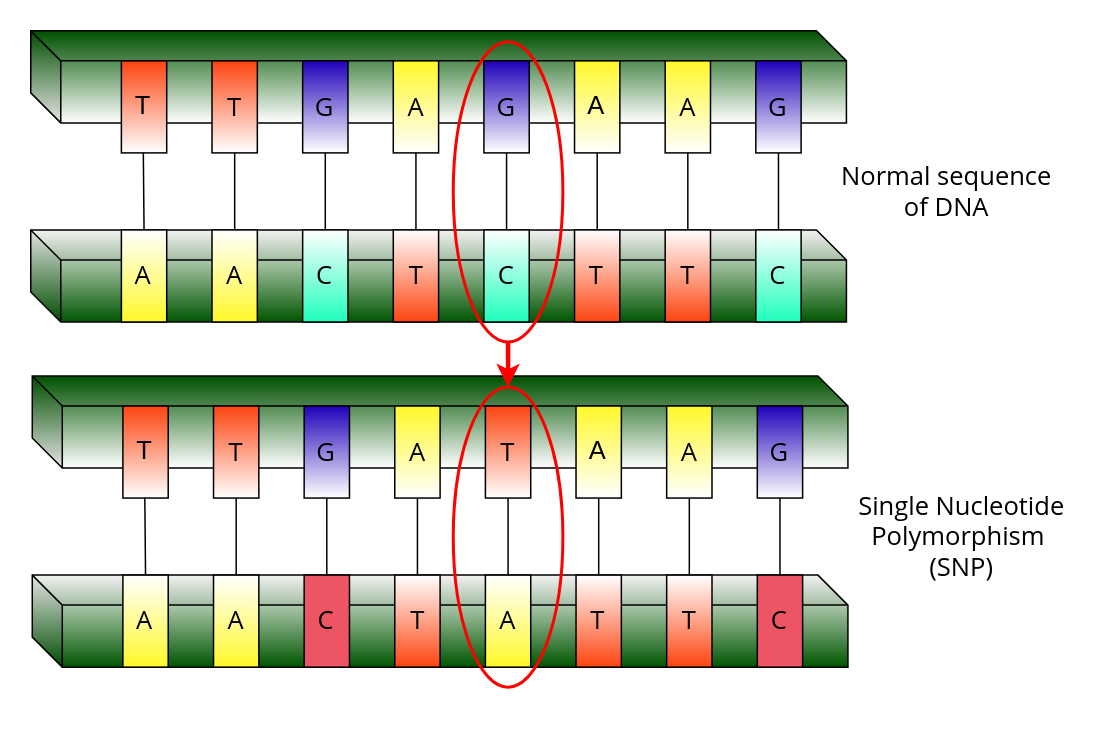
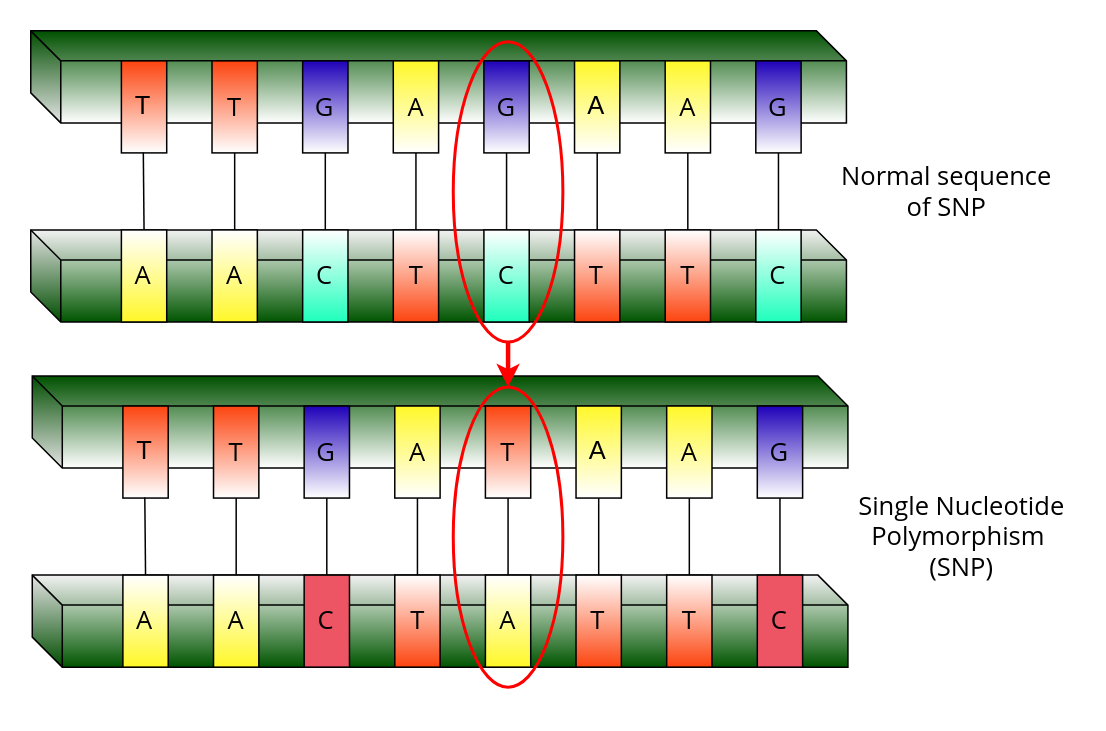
  <mxCell id="0" />
  <mxCell id="1" parent="0" />
  <mxCell id="2" value="" style="group" parent="1" vertex="1" connectable="0"><mxGeometry x="20" y="20" width="689.997" height="214.67" as="geometry" /></mxCell>
  <mxCell id="3" value="" style="shape=cube;whiteSpace=wrap;html=1;boundedLbl=1;backgroundOutline=1;darkOpacity=0.05;darkOpacity2=0.1;size=20;fillColor=#005500;gradientColor=#ffffff;gradientDirection=north;" parent="2" vertex="1"><mxGeometry y="132.67" width="543.529" height="61.333" as="geometry" /></mxCell>
- <mxCell id="4" value="&lt;font face=&quot;Open Sans&quot;&gt;&lt;span style=&quot;font-size: 17px&quot;&gt;Normal sequence&lt;br&gt;of DNA&lt;br&gt;&lt;/span&gt;&lt;/font&gt;" style="text;html=1;align=center;verticalAlign=middle;resizable=0;points=[];autosize=1;strokeColor=none;fontSize=11;" parent="2" vertex="1"><mxGeometry x="529.997" y="87.337" width="160" height="40" as="geometry" /></mxCell>
+ <mxCell id="4" value="&lt;font face=&quot;Open Sans&quot;&gt;&lt;span style=&quot;font-size: 17px&quot;&gt;Normal sequence&lt;br&gt;of SNP&lt;br&gt;&lt;/span&gt;&lt;/font&gt;" style="text;html=1;align=center;verticalAlign=middle;resizable=0;points=[];autosize=1;strokeColor=none;fontSize=11;" parent="2" vertex="1"><mxGeometry x="529.997" y="87.337" width="160" height="40" as="geometry" /></mxCell>
  <mxCell id="5" value="" style="shape=cube;whiteSpace=wrap;html=1;boundedLbl=1;backgroundOutline=1;darkOpacity=0.05;darkOpacity2=0.1;size=20;fillColor=#005500;gradientColor=#ffffff;" parent="2" vertex="1"><mxGeometry width="543.529" height="61.333" as="geometry" /></mxCell>
  <mxCell id="6" value="&lt;font style=&quot;font-size: 17px&quot;&gt;T&lt;/font&gt;" style="rounded=0;whiteSpace=wrap;html=1;fillColor=#FC440F;gradientColor=#ffffff;" parent="2" vertex="1"><mxGeometry x="60.392" y="19.997" width="30.196" height="61.333" as="geometry" /></mxCell>
  <mxCell id="7" value="&lt;font style=&quot;font-size: 17px&quot; face=&quot;Open Sans&quot; data-font-src=&quot;https://fonts.googleapis.com/css?family=Open+Sans&quot;&gt;A&lt;/font&gt;" style="rounded=0;whiteSpace=wrap;html=1;fillColor=#FFF829;gradientColor=#ffffff;gradientDirection=north;" parent="2" vertex="1"><mxGeometry x="60.392" y="132.667" width="30.196" height="61.333" as="geometry" /></mxCell>
  <mxCell id="8" style="edgeStyle=orthogonalEdgeStyle;rounded=0;orthogonalLoop=1;jettySize=auto;html=1;entryX=0.5;entryY=0;entryDx=0;entryDy=0;endArrow=none;endFill=0;" parent="2" target="7" edge="1"><mxGeometry y="10" as="geometry"><mxPoint x="75" y="81" as="sourcePoint" /></mxGeometry></mxCell>
  <mxCell id="9" value="&lt;font style=&quot;font-size: 17px&quot; data-font-src=&quot;https://fonts.googleapis.com/css?family=Open+Sans&quot; face=&quot;Open Sans&quot;&gt;T&lt;/font&gt;" style="rounded=0;whiteSpace=wrap;html=1;fillColor=#FC440F;gradientColor=#ffffff;" parent="2" vertex="1"><mxGeometry x="120.784" y="19.997" width="30.196" height="61.333" as="geometry" /></mxCell>
  <mxCell id="10" value="&lt;font style=&quot;font-size: 17px&quot; face=&quot;Open Sans&quot; data-font-src=&quot;https://fonts.googleapis.com/css?family=Open+Sans&quot;&gt;A&lt;/font&gt;" style="rounded=0;whiteSpace=wrap;html=1;fillColor=#FFF829;gradientColor=#ffffff;gradientDirection=north;" parent="2" vertex="1"><mxGeometry x="120.784" y="132.667" width="30.196" height="61.333" as="geometry" /></mxCell>
  <mxCell id="11" style="edgeStyle=orthogonalEdgeStyle;rounded=0;orthogonalLoop=1;jettySize=auto;html=1;exitX=0.5;exitY=1;exitDx=0;exitDy=0;entryX=0.5;entryY=0;entryDx=0;entryDy=0;endArrow=none;endFill=0;" parent="2" source="9" target="10" edge="1"><mxGeometry y="10" as="geometry" /></mxCell>
  <mxCell id="12" value="&lt;font data-font-src=&quot;https://fonts.googleapis.com/css?family=Open+Sans&quot; style=&quot;font-size: 17px&quot; face=&quot;Open Sans&quot;&gt;G&lt;/font&gt;" style="rounded=0;whiteSpace=wrap;html=1;fillColor=#1F01B9;gradientColor=#ffffff;" parent="2" vertex="1"><mxGeometry x="181.176" y="19.997" width="30.196" height="61.333" as="geometry" /></mxCell>
  <mxCell id="13" style="edgeStyle=orthogonalEdgeStyle;rounded=0;orthogonalLoop=1;jettySize=auto;html=1;exitX=0.5;exitY=0;exitDx=0;exitDy=0;entryX=0.5;entryY=1;entryDx=0;entryDy=0;endArrow=none;endFill=0;" parent="2" source="14" target="12" edge="1"><mxGeometry y="10" as="geometry" /></mxCell>
  <mxCell id="14" value="&lt;font style=&quot;font-size: 17px&quot; face=&quot;Open Sans&quot; data-font-src=&quot;https://fonts.googleapis.com/css?family=Open+Sans&quot;&gt;C&lt;/font&gt;" style="rounded=0;whiteSpace=wrap;html=1;fillColor=#1EFFBC;gradientColor=#ffffff;gradientDirection=north;" parent="2" vertex="1"><mxGeometry x="181.176" y="132.667" width="30.196" height="61.333" as="geometry" /></mxCell>
  <mxCell id="15" value="&lt;font style=&quot;font-size: 17px&quot; face=&quot;Open Sans&quot; data-font-src=&quot;https://fonts.googleapis.com/css?family=Open+Sans&quot;&gt;A&lt;/font&gt;" style="rounded=0;whiteSpace=wrap;html=1;fillColor=#FFF829;gradientColor=#ffffff;" parent="2" vertex="1"><mxGeometry x="241.569" y="19.997" width="30.196" height="61.333" as="geometry" /></mxCell>
  <mxCell id="16" style="edgeStyle=orthogonalEdgeStyle;rounded=0;orthogonalLoop=1;jettySize=auto;html=1;exitX=0.5;exitY=0;exitDx=0;exitDy=0;entryX=0.5;entryY=1;entryDx=0;entryDy=0;endArrow=none;endFill=0;" parent="2" source="17" target="15" edge="1"><mxGeometry y="10" as="geometry" /></mxCell>
  <mxCell id="17" value="&lt;font style=&quot;font-size: 17px&quot; face=&quot;Open Sans&quot; data-font-src=&quot;https://fonts.googleapis.com/css?family=Open+Sans&quot;&gt;T&lt;/font&gt;" style="rounded=0;whiteSpace=wrap;html=1;fillColor=#FC440F;gradientColor=#ffffff;gradientDirection=north;" parent="2" vertex="1"><mxGeometry x="241.569" y="132.667" width="30.196" height="61.333" as="geometry" /></mxCell>
  <mxCell id="18" value="&lt;font style=&quot;font-size: 17px&quot; face=&quot;Open Sans&quot; data-font-src=&quot;https://fonts.googleapis.com/css?family=Open+Sans&quot;&gt;G&lt;/font&gt;" style="rounded=0;whiteSpace=wrap;html=1;fillColor=#1F01B9;gradientColor=#ffffff;" parent="2" vertex="1"><mxGeometry x="301.961" y="19.997" width="30.196" height="61.333" as="geometry" /></mxCell>
  <mxCell id="19" style="edgeStyle=orthogonalEdgeStyle;rounded=0;orthogonalLoop=1;jettySize=auto;html=1;exitX=0.5;exitY=0;exitDx=0;exitDy=0;entryX=0.5;entryY=1;entryDx=0;entryDy=0;endArrow=none;endFill=0;" parent="2" source="20" target="18" edge="1"><mxGeometry y="10" as="geometry" /></mxCell>
  <mxCell id="20" value="&lt;font style=&quot;font-size: 17px&quot; face=&quot;Open Sans&quot; data-font-src=&quot;https://fonts.googleapis.com/css?family=Open+Sans&quot;&gt;C&lt;/font&gt;" style="rounded=0;whiteSpace=wrap;html=1;fillColor=#1EFFBC;gradientColor=#ffffff;gradientDirection=north;" parent="2" vertex="1"><mxGeometry x="301.961" y="132.667" width="30.196" height="61.333" as="geometry" /></mxCell>
  <mxCell id="21" value="&lt;font style=&quot;font-size: 17px&quot;&gt;A&lt;/font&gt;" style="rounded=0;whiteSpace=wrap;html=1;fillColor=#FFF829;gradientColor=#ffffff;" parent="2" vertex="1"><mxGeometry x="362.353" y="19.997" width="30.196" height="61.333" as="geometry" /></mxCell>
  <mxCell id="22" style="edgeStyle=orthogonalEdgeStyle;rounded=0;orthogonalLoop=1;jettySize=auto;html=1;exitX=0.5;exitY=0;exitDx=0;exitDy=0;entryX=0.5;entryY=1;entryDx=0;entryDy=0;endArrow=none;endFill=0;" parent="2" source="23" target="21" edge="1"><mxGeometry y="10" as="geometry" /></mxCell>
  <mxCell id="23" value="&lt;font style=&quot;font-size: 17px&quot; face=&quot;Open Sans&quot; data-font-src=&quot;https://fonts.googleapis.com/css?family=Open+Sans&quot;&gt;T&lt;/font&gt;" style="rounded=0;whiteSpace=wrap;html=1;fillColor=#FC440F;gradientColor=#ffffff;gradientDirection=north;" parent="2" vertex="1"><mxGeometry x="362.353" y="132.667" width="30.196" height="61.333" as="geometry" /></mxCell>
  <mxCell id="24" value="&lt;font style=&quot;font-size: 17px&quot; face=&quot;Open Sans&quot; data-font-src=&quot;https://fonts.googleapis.com/css?family=Open+Sans&quot;&gt;A&lt;/font&gt;" style="rounded=0;whiteSpace=wrap;html=1;fillColor=#FFF829;gradientColor=#ffffff;" parent="2" vertex="1"><mxGeometry x="422.745" y="19.997" width="30.196" height="61.333" as="geometry" /></mxCell>
  <mxCell id="25" style="edgeStyle=orthogonalEdgeStyle;rounded=0;orthogonalLoop=1;jettySize=auto;html=1;exitX=0.5;exitY=0;exitDx=0;exitDy=0;entryX=0.5;entryY=1;entryDx=0;entryDy=0;endArrow=none;endFill=0;" parent="2" source="26" target="24" edge="1"><mxGeometry y="10" as="geometry" /></mxCell>
  <mxCell id="26" value="&lt;font style=&quot;font-size: 17px&quot; face=&quot;Open Sans&quot; data-font-src=&quot;https://fonts.googleapis.com/css?family=Open+Sans&quot;&gt;T&lt;/font&gt;" style="rounded=0;whiteSpace=wrap;html=1;fillColor=#FC440F;gradientColor=#ffffff;gradientDirection=north;" parent="2" vertex="1"><mxGeometry x="422.745" y="132.667" width="30.196" height="61.333" as="geometry" /></mxCell>
  <mxCell id="27" value="&lt;font style=&quot;font-size: 17px&quot; face=&quot;Open Sans&quot; data-font-src=&quot;https://fonts.googleapis.com/css?family=Open+Sans&quot;&gt;G&lt;/font&gt;" style="rounded=0;whiteSpace=wrap;html=1;fillColor=#1F01B9;gradientColor=#ffffff;" parent="2" vertex="1"><mxGeometry x="483.137" y="19.997" width="30.196" height="61.333" as="geometry" /></mxCell>
  <mxCell id="28" style="edgeStyle=orthogonalEdgeStyle;rounded=0;orthogonalLoop=1;jettySize=auto;html=1;exitX=0.5;exitY=0;exitDx=0;exitDy=0;entryX=0.5;entryY=1;entryDx=0;entryDy=0;endArrow=none;endFill=0;" parent="2" source="29" target="27" edge="1"><mxGeometry y="10" as="geometry" /></mxCell>
  <mxCell id="29" value="&lt;font style=&quot;font-size: 17px&quot; face=&quot;Open Sans&quot; data-font-src=&quot;https://fonts.googleapis.com/css?family=Open+Sans&quot;&gt;C&lt;/font&gt;" style="rounded=0;whiteSpace=wrap;html=1;fillColor=#1EFFBC;gradientColor=#ffffff;gradientDirection=north;" parent="2" vertex="1"><mxGeometry x="483.137" y="132.667" width="30.196" height="61.333" as="geometry" /></mxCell>
  <mxCell id="30" value="" style="ellipse;whiteSpace=wrap;html=1;strokeWidth=2;fillColor=none;strokeColor=#FF0000;" parent="2" vertex="1"><mxGeometry x="281.53" y="7.33" width="73.06" height="200" as="geometry" /></mxCell>
  <mxCell id="31" value="" style="group" parent="1" vertex="1" connectable="0"><mxGeometry x="21" y="250" width="674.997" height="214.67" as="geometry" /></mxCell>
  <mxCell id="32" value="" style="shape=cube;whiteSpace=wrap;html=1;boundedLbl=1;backgroundOutline=1;darkOpacity=0.05;darkOpacity2=0.1;size=20;fillColor=#005500;gradientColor=#ffffff;gradientDirection=north;" parent="31" vertex="1"><mxGeometry y="132.67" width="543.529" height="61.333" as="geometry" /></mxCell>
  <mxCell id="33" value="" style="shape=cube;whiteSpace=wrap;html=1;boundedLbl=1;backgroundOutline=1;darkOpacity=0.05;darkOpacity2=0.1;size=20;fillColor=#005500;gradientColor=#ffffff;" parent="31" vertex="1"><mxGeometry width="543.529" height="61.333" as="geometry" /></mxCell>
  <mxCell id="34" value="&lt;font style=&quot;font-size: 17px&quot;&gt;T&lt;/font&gt;" style="rounded=0;whiteSpace=wrap;html=1;fillColor=#FC440F;gradientColor=#ffffff;" parent="31" vertex="1"><mxGeometry x="60.392" y="19.997" width="30.196" height="61.333" as="geometry" /></mxCell>
  <mxCell id="35" value="&lt;font style=&quot;font-size: 17px&quot; face=&quot;Open Sans&quot; data-font-src=&quot;https://fonts.googleapis.com/css?family=Open+Sans&quot;&gt;A&lt;/font&gt;" style="rounded=0;whiteSpace=wrap;html=1;fillColor=#FFF829;gradientColor=#ffffff;gradientDirection=north;" parent="31" vertex="1"><mxGeometry x="60.392" y="132.667" width="30.196" height="61.333" as="geometry" /></mxCell>
  <mxCell id="36" style="edgeStyle=orthogonalEdgeStyle;rounded=0;orthogonalLoop=1;jettySize=auto;html=1;entryX=0.5;entryY=0;entryDx=0;entryDy=0;endArrow=none;endFill=0;" parent="31" target="35" edge="1"><mxGeometry y="10" as="geometry"><mxPoint x="75" y="81" as="sourcePoint" /></mxGeometry></mxCell>
  <mxCell id="37" value="&lt;font style=&quot;font-size: 17px&quot; data-font-src=&quot;https://fonts.googleapis.com/css?family=Open+Sans&quot; face=&quot;Open Sans&quot;&gt;T&lt;/font&gt;" style="rounded=0;whiteSpace=wrap;html=1;fillColor=#FC440F;gradientColor=#ffffff;" parent="31" vertex="1"><mxGeometry x="120.784" y="19.997" width="30.196" height="61.333" as="geometry" /></mxCell>
  <mxCell id="38" value="&lt;font style=&quot;font-size: 17px&quot; face=&quot;Open Sans&quot; data-font-src=&quot;https://fonts.googleapis.com/css?family=Open+Sans&quot;&gt;A&lt;/font&gt;" style="rounded=0;whiteSpace=wrap;html=1;fillColor=#FFF829;gradientColor=#ffffff;gradientDirection=north;" parent="31" vertex="1"><mxGeometry x="120.784" y="132.667" width="30.196" height="61.333" as="geometry" /></mxCell>
  <mxCell id="39" style="edgeStyle=orthogonalEdgeStyle;rounded=0;orthogonalLoop=1;jettySize=auto;html=1;exitX=0.5;exitY=1;exitDx=0;exitDy=0;entryX=0.5;entryY=0;entryDx=0;entryDy=0;endArrow=none;endFill=0;" parent="31" source="37" target="38" edge="1"><mxGeometry y="10" as="geometry" /></mxCell>
  <mxCell id="40" value="&lt;font data-font-src=&quot;https://fonts.googleapis.com/css?family=Open+Sans&quot; style=&quot;font-size: 17px&quot; face=&quot;Open Sans&quot;&gt;G&lt;/font&gt;" style="rounded=0;whiteSpace=wrap;html=1;fillColor=#1F01B9;gradientColor=#ffffff;" parent="31" vertex="1"><mxGeometry x="181.176" y="19.997" width="30.196" height="61.333" as="geometry" /></mxCell>
  <mxCell id="41" style="edgeStyle=orthogonalEdgeStyle;rounded=0;orthogonalLoop=1;jettySize=auto;html=1;exitX=0.5;exitY=0;exitDx=0;exitDy=0;entryX=0.5;entryY=1;entryDx=0;entryDy=0;endArrow=none;endFill=0;" parent="31" source="42" target="40" edge="1"><mxGeometry y="10" as="geometry" /></mxCell>
  <mxCell id="42" value="&lt;font style=&quot;font-size: 17px&quot; face=&quot;Open Sans&quot; data-font-src=&quot;https://fonts.googleapis.com/css?family=Open+Sans&quot;&gt;C&lt;/font&gt;" style="rounded=0;whiteSpace=wrap;html=1;fillColor=#ED5565;" parent="31" vertex="1"><mxGeometry x="181.176" y="132.667" width="30.196" height="61.333" as="geometry" /></mxCell>
  <mxCell id="43" value="&lt;font style=&quot;font-size: 17px&quot; face=&quot;Open Sans&quot; data-font-src=&quot;https://fonts.googleapis.com/css?family=Open+Sans&quot;&gt;A&lt;/font&gt;" style="rounded=0;whiteSpace=wrap;html=1;fillColor=#FFF829;gradientColor=#ffffff;" parent="31" vertex="1"><mxGeometry x="241.569" y="19.997" width="30.196" height="61.333" as="geometry" /></mxCell>
  <mxCell id="44" style="edgeStyle=orthogonalEdgeStyle;rounded=0;orthogonalLoop=1;jettySize=auto;html=1;exitX=0.5;exitY=0;exitDx=0;exitDy=0;entryX=0.5;entryY=1;entryDx=0;entryDy=0;endArrow=none;endFill=0;" parent="31" source="45" target="43" edge="1"><mxGeometry y="10" as="geometry" /></mxCell>
  <mxCell id="45" value="&lt;font style=&quot;font-size: 17px&quot; face=&quot;Open Sans&quot; data-font-src=&quot;https://fonts.googleapis.com/css?family=Open+Sans&quot;&gt;T&lt;/font&gt;" style="rounded=0;whiteSpace=wrap;html=1;fillColor=#FC440F;gradientColor=#ffffff;gradientDirection=north;" parent="31" vertex="1"><mxGeometry x="241.569" y="132.667" width="30.196" height="61.333" as="geometry" /></mxCell>
  <mxCell id="46" value="&lt;font face=&quot;Open Sans&quot;&gt;&lt;span style=&quot;font-size: 17px&quot;&gt;T&lt;/span&gt;&lt;/font&gt;" style="rounded=0;whiteSpace=wrap;html=1;fillColor=#FC440F;gradientColor=#ffffff;" parent="31" vertex="1"><mxGeometry x="301.961" y="19.997" width="30.196" height="61.333" as="geometry" /></mxCell>
  <mxCell id="47" style="edgeStyle=orthogonalEdgeStyle;rounded=0;orthogonalLoop=1;jettySize=auto;html=1;exitX=0.5;exitY=0;exitDx=0;exitDy=0;entryX=0.5;entryY=1;entryDx=0;entryDy=0;endArrow=none;endFill=0;" parent="31" source="48" target="46" edge="1"><mxGeometry y="10" as="geometry" /></mxCell>
  <mxCell id="48" value="&lt;font face=&quot;Open Sans&quot;&gt;&lt;span style=&quot;font-size: 17px&quot;&gt;A&lt;/span&gt;&lt;/font&gt;" style="rounded=0;whiteSpace=wrap;html=1;fillColor=#FFF829;gradientColor=#ffffff;gradientDirection=north;" parent="31" vertex="1"><mxGeometry x="301.961" y="132.667" width="30.196" height="61.333" as="geometry" /></mxCell>
  <mxCell id="49" value="&lt;font style=&quot;font-size: 17px&quot;&gt;A&lt;/font&gt;" style="rounded=0;whiteSpace=wrap;html=1;fillColor=#FFF829;gradientColor=#ffffff;" parent="31" vertex="1"><mxGeometry x="362.353" y="19.997" width="30.196" height="61.333" as="geometry" /></mxCell>
  <mxCell id="50" style="edgeStyle=orthogonalEdgeStyle;rounded=0;orthogonalLoop=1;jettySize=auto;html=1;exitX=0.5;exitY=0;exitDx=0;exitDy=0;entryX=0.5;entryY=1;entryDx=0;entryDy=0;endArrow=none;endFill=0;" parent="31" source="51" target="49" edge="1"><mxGeometry y="10" as="geometry" /></mxCell>
  <mxCell id="51" value="&lt;font style=&quot;font-size: 17px&quot; face=&quot;Open Sans&quot; data-font-src=&quot;https://fonts.googleapis.com/css?family=Open+Sans&quot;&gt;T&lt;/font&gt;" style="rounded=0;whiteSpace=wrap;html=1;fillColor=#FC440F;gradientColor=#ffffff;gradientDirection=north;" parent="31" vertex="1"><mxGeometry x="362.353" y="132.667" width="30.196" height="61.333" as="geometry" /></mxCell>
  <mxCell id="52" value="&lt;font style=&quot;font-size: 17px&quot; face=&quot;Open Sans&quot; data-font-src=&quot;https://fonts.googleapis.com/css?family=Open+Sans&quot;&gt;A&lt;/font&gt;" style="rounded=0;whiteSpace=wrap;html=1;fillColor=#FFF829;gradientColor=#ffffff;" parent="31" vertex="1"><mxGeometry x="422.745" y="19.997" width="30.196" height="61.333" as="geometry" /></mxCell>
  <mxCell id="53" style="edgeStyle=orthogonalEdgeStyle;rounded=0;orthogonalLoop=1;jettySize=auto;html=1;exitX=0.5;exitY=0;exitDx=0;exitDy=0;entryX=0.5;entryY=1;entryDx=0;entryDy=0;endArrow=none;endFill=0;" parent="31" source="54" target="52" edge="1"><mxGeometry y="10" as="geometry" /></mxCell>
  <mxCell id="54" value="&lt;font style=&quot;font-size: 17px&quot; face=&quot;Open Sans&quot; data-font-src=&quot;https://fonts.googleapis.com/css?family=Open+Sans&quot;&gt;T&lt;/font&gt;" style="rounded=0;whiteSpace=wrap;html=1;fillColor=#FC440F;gradientColor=#ffffff;gradientDirection=north;" parent="31" vertex="1"><mxGeometry x="422.745" y="132.667" width="30.196" height="61.333" as="geometry" /></mxCell>
  <mxCell id="55" value="&lt;font style=&quot;font-size: 17px&quot; face=&quot;Open Sans&quot; data-font-src=&quot;https://fonts.googleapis.com/css?family=Open+Sans&quot;&gt;G&lt;/font&gt;" style="rounded=0;whiteSpace=wrap;html=1;fillColor=#1F01B9;gradientColor=#ffffff;" parent="31" vertex="1"><mxGeometry x="483.137" y="19.997" width="30.196" height="61.333" as="geometry" /></mxCell>
  <mxCell id="56" style="edgeStyle=orthogonalEdgeStyle;rounded=0;orthogonalLoop=1;jettySize=auto;html=1;exitX=0.5;exitY=0;exitDx=0;exitDy=0;entryX=0.5;entryY=1;entryDx=0;entryDy=0;endArrow=none;endFill=0;" parent="31" source="57" target="55" edge="1"><mxGeometry y="10" as="geometry" /></mxCell>
  <mxCell id="57" value="&lt;font style=&quot;font-size: 17px&quot; face=&quot;Open Sans&quot; data-font-src=&quot;https://fonts.googleapis.com/css?family=Open+Sans&quot;&gt;C&lt;/font&gt;" style="rounded=0;whiteSpace=wrap;html=1;fillColor=#ED5565;" parent="31" vertex="1"><mxGeometry x="483.137" y="132.667" width="30.196" height="61.333" as="geometry" /></mxCell>
  <mxCell id="58" value="" style="ellipse;whiteSpace=wrap;html=1;strokeWidth=2;fillColor=none;strokeColor=#FF0000;" parent="31" vertex="1"><mxGeometry x="280.53" y="7.34" width="73.06" height="200" as="geometry" /></mxCell>
  <mxCell id="59" style="edgeStyle=orthogonalEdgeStyle;rounded=0;orthogonalLoop=1;jettySize=auto;html=1;exitX=0.5;exitY=1;exitDx=0;exitDy=0;entryX=0.5;entryY=0;entryDx=0;entryDy=0;strokeWidth=3;strokeColor=#FF0000;" parent="1" source="30" target="58" edge="1"><mxGeometry relative="1" as="geometry"><mxPoint x="338.06" y="250" as="targetPoint" /></mxGeometry></mxCell>
  <mxCell id="60" value="&lt;font face=&quot;Open Sans&quot;&gt;&lt;span style=&quot;font-size: 17px&quot;&gt;Single Nucleotide&lt;br&gt;Polymorphism&amp;nbsp;&lt;br&gt;(SNP)&lt;br&gt;&lt;/span&gt;&lt;/font&gt;" style="text;html=1;align=center;verticalAlign=middle;resizable=0;points=[];autosize=1;strokeColor=none;fontSize=11;" parent="1" vertex="1"><mxGeometry x="564.997" y="332.337" width="150" height="50" as="geometry" /></mxCell>
